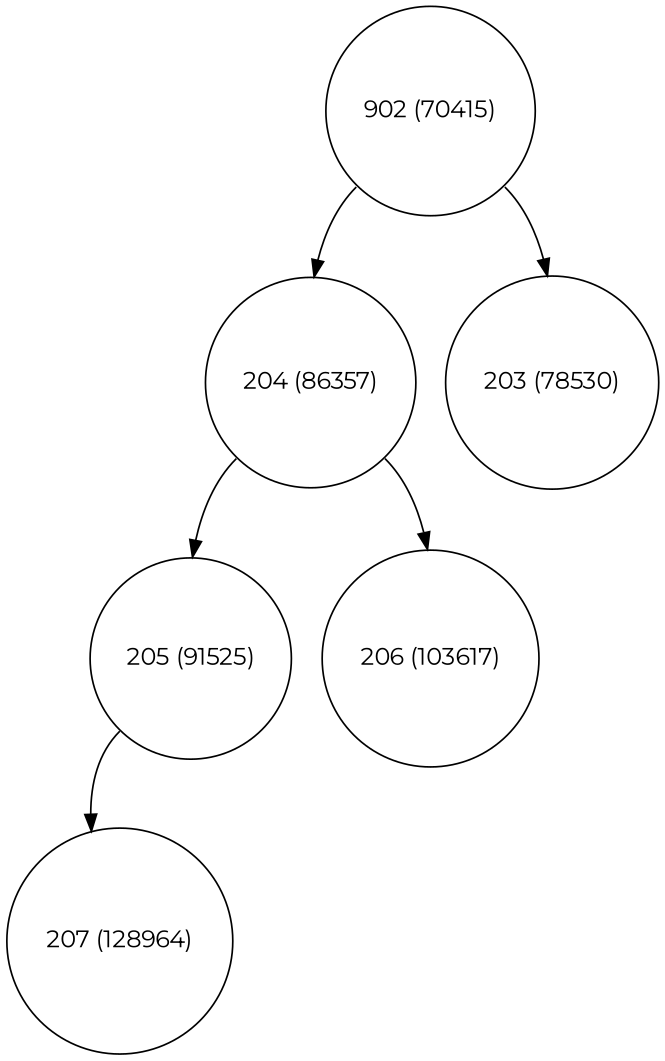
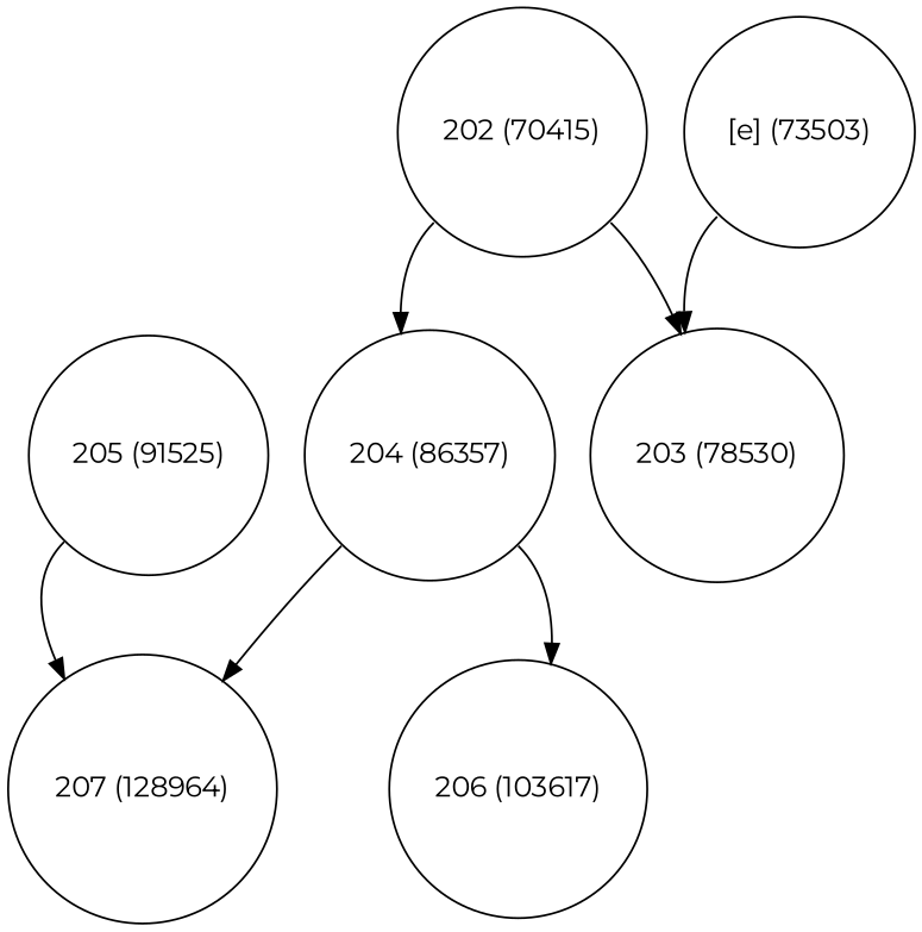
  digraph {
    fontname=Montserrat
    node [fontname=Montserrat shape=circle]
    edge [fontname=Montserrat tailport=sw]
-   n1 [label="902 (70415)" width=0.5]
+   n1 [label="202 (70415)" width=0.5]
    n2 [label="204 (86357)" width=0.5]
    n3 [label="203 (78530)" width=0.5]
    n4 [label="205 (91525)" width=0.5]
    n5 [label="206 (103617)" width=0.5]
+   n6 [label="[e] (73503)" width=0.5]
    n7 [label="207 (128964)" width=0.5]
    n1 -> n2
    n1 -> n3 [tailport=se]
-   n2 -> n4
+   n2 -> n7
    n2 -> n5 [tailport=se]
    n4 -> n7
+   n6 -> n3
  }
